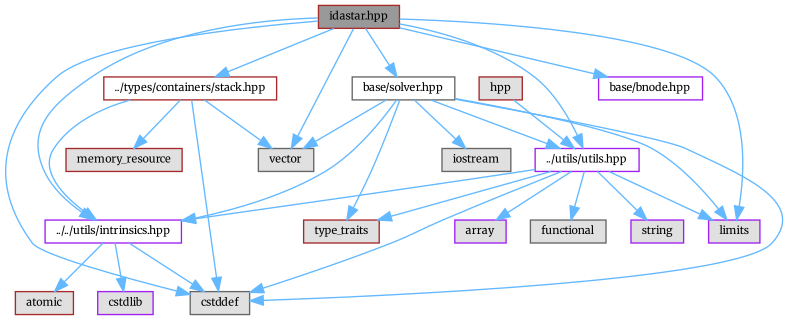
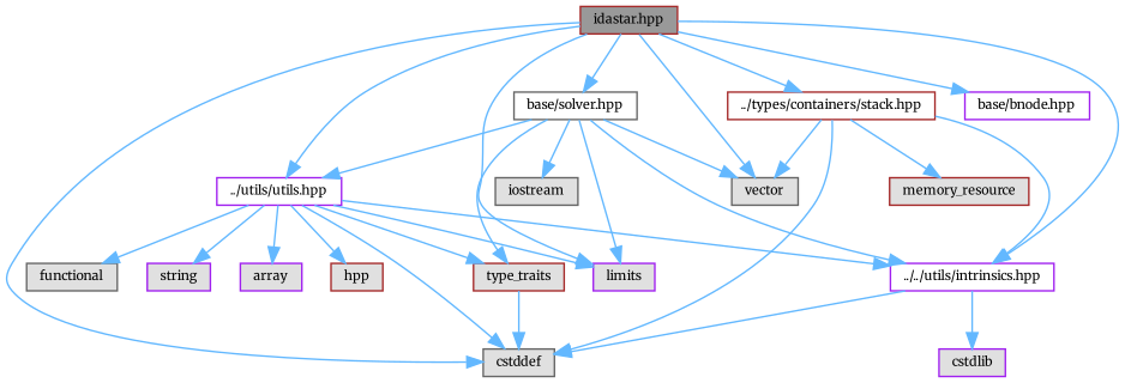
  digraph {
    fontname=Merriweather
    node [color=purple fillcolor="#E0E0E0" fontname=Merriweather fontsize=8 shape=box style=filled]
    edge [color=steelblue1 fontname=Merriweather fontsize=8 labelfontname=Helvetica labelfontsize=8 style=solid]
    n1 [color=brown fillcolor=grey60 fontcolor=black height=0.2 label="idastar.hpp" width=0.4]
    n2 [color=gray40 height=0.2 label=cstddef width=0.4]
    n3 [height=0.2 label=limits width=0.4]
    n4 [color=gray40 height=0.2 label=vector width=0.4]
    n5 [color=brown fillcolor=white height=0.2 label="../types/containers/stack.hpp" width=0.4]
    n6 [fillcolor=white height=0.2 label="../../utils/intrinsics.hpp" width=0.4]
    n7 [fillcolor=white height=0.2 label="../utils/utils.hpp" width=0.4]
    n8 [fillcolor=white height=0.2 label="base/bnode.hpp" width=0.4]
    n9 [color=gray40 fillcolor=white height=0.2 label="base/solver.hpp" width=0.4]
    n10 [color=brown height=0.2 label=memory_resource width=0.4]
-   n11 [color=brown height=0.2 label=atomic width=0.4]
    n12 [height=0.2 label=cstdlib width=0.4]
    n13 [height=0.2 label=array width=0.4]
    n14 [color=brown height=0.2 label=hpp width=0.4]
    n15 [color=gray40 height=0.2 label=functional width=0.4]
    n16 [height=0.2 label=string width=0.4]
    n17 [color=brown height=0.2 label=type_traits width=0.4]
    n18 [color=gray40 height=0.2 label=iostream width=0.4]
    n1 -> n2
    n1 -> n3
    n1 -> n4
    n1 -> n5
    n1 -> n6
    n1 -> n7
    n1 -> n8
    n1 -> n9
    n5 -> n2
    n5 -> n4
    n5 -> n6
    n5 -> n10
    n6 -> n2
-   n6 -> n11
    n6 -> n12
    n7 -> n2
    n7 -> n3
    n7 -> n6
    n7 -> n13
-   n14 -> n7
+   n7 -> n14
    n7 -> n15
    n7 -> n16
    n7 -> n17
-   n9 -> n2
+   n17 -> n2
    n9 -> n3
    n9 -> n4
    n9 -> n6
    n9 -> n7
    n9 -> n17
    n9 -> n18
  }
